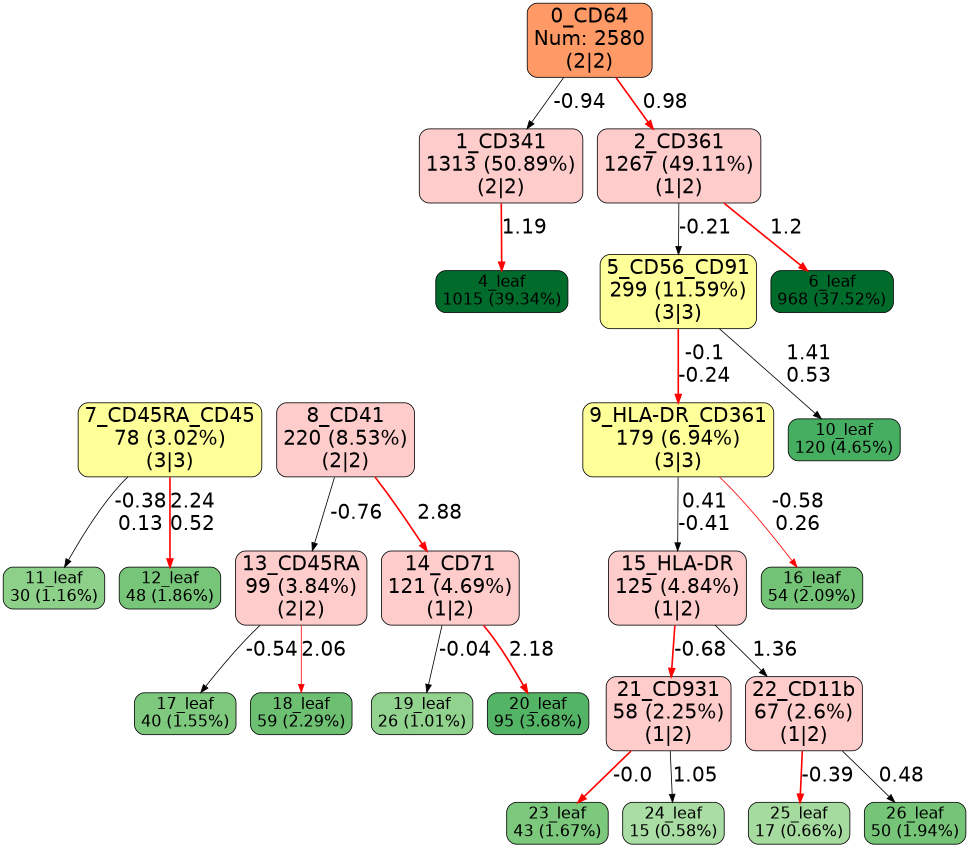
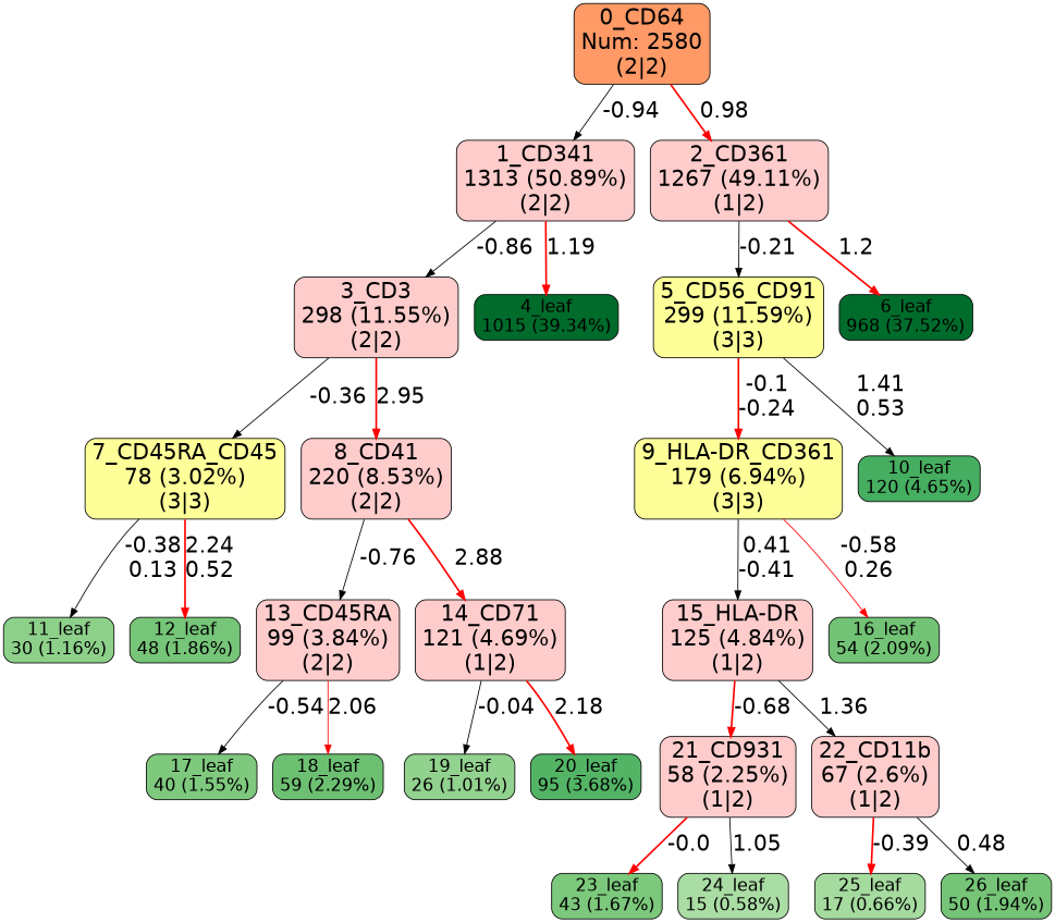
  digraph {
    node [color=black fillcolor="#ffccccff" fontname=helvetica fontsize=20 shape=box style="filled, rounded"]
    edge [color=black fontname=helvetica fontsize=25 labeldistance=3 style=solid]
    n1 [fillcolor="#ff9966ff" fontsize=25 label="0_CD64\nNum: 2580\n(2|2)"]
    n2 [fontsize=25 label="1_CD341\n1313 (50.89%)\n(2|2)"]
    n3 [fontsize=25 label="2_CD361\n1267 (49.11%)\n(1|2)"]
+   n4 [fontsize=25 label="3_CD3\n298 (11.55%)\n(2|2)"]
    n5 [fillcolor="#006b2b" label="4_leaf\n1015 (39.34%)\n"]
    n6 [fillcolor="#ffff99ff" fontsize=25 label="5_CD56_CD91\n299 (11.59%)\n(3|3)"]
    n7 [fillcolor="#006c2c" label="6_leaf\n968 (37.52%)\n"]
    n8 [fillcolor="#ffff99ff" fontsize=25 label="7_CD45RA_CD45\n78 (3.02%)\n(3|3)"]
    n9 [fontsize=25 label="8_CD41\n220 (8.53%)\n(2|2)"]
    n10 [fillcolor="#ffff99ff" fontsize=25 label="9_HLA-DR_CD361\n179 (6.94%)\n(3|3)"]
    n11 [fillcolor="#46ae60" label="10_leaf\n120 (4.65%)\n"]
    n12 [fillcolor="#8dd08a" label="11_leaf\n30 (1.16%)\n"]
    n13 [fillcolor="#76c578" label="12_leaf\n48 (1.86%)\n"]
    n14 [fontsize=25 label="13_CD45RA\n99 (3.84%)\n(2|2)"]
    n15 [fontsize=25 label="14_CD71\n121 (4.69%)\n(1|2)"]
    n16 [fontsize=25 label="15_HLA-DR\n125 (4.84%)\n(1|2)"]
    n17 [fillcolor="#72c375" label="16_leaf\n54 (2.09%)\n"]
    n18 [fillcolor="#7fc97f" label="17_leaf\n40 (1.55%)\n"]
    n19 [fillcolor="#6dc072" label="18_leaf\n59 (2.29%)\n"]
    n20 [fillcolor="#92d28f" label="19_leaf\n26 (1.01%)\n"]
    n21 [fillcolor="#53b466" label="20_leaf\n95 (3.68%)\n"]
    n22 [fontsize=25 label="21_CD931\n58 (2.25%)\n(1|2)"]
    n23 [fontsize=25 label="22_CD11b\n67 (2.6%)\n(1|2)"]
    n24 [fillcolor="#7cc87c" label="23_leaf\n43 (1.67%)\n"]
    n25 [fillcolor="#aadda4" label="24_leaf\n15 (0.58%)\n"]
    n26 [fillcolor="#a5db9f" label="25_leaf\n17 (0.66%)\n"]
    n27 [fillcolor="#75c477" label="26_leaf\n50 (1.94%)\n"]
    n1 -> n2 [label="-0.94\n"]
    n1 -> n3 [color=red label="0.98\n" style=bold]
+   n2 -> n4 [label="-0.86\n"]
    n2 -> n5 [color=red label="1.19\n" style=bold]
    n3 -> n6 [label="-0.21\n"]
    n3 -> n7 [color=red label="1.2\n" style=bold]
+   n4 -> n8 [label="-0.36\n"]
+   n4 -> n9 [color=red label="2.95\n" style=bold]
    n6 -> n10 [color=red label="-0.1\n-0.24\n" style=bold]
    n6 -> n11 [label="1.41\n0.53\n"]
    n8 -> n12 [label="-0.38\n0.13\n"]
    n8 -> n13 [color=red label="2.24\n0.52\n" style=bold]
    n9 -> n14 [label="-0.76\n"]
    n9 -> n15 [color=red label="2.88\n" style=bold]
    n10 -> n16 [label="0.41\n-0.41\n"]
    n10 -> n17 [color=red label="-0.58\n0.26\n"]
    n14 -> n18 [label="-0.54\n"]
    n14 -> n19 [color=red label="2.06\n"]
    n15 -> n20 [label="-0.04\n"]
    n15 -> n21 [color=red label="2.18\n" style=bold]
    n16 -> n22 [color=red label="-0.68\n" style=bold]
    n16 -> n23 [label="1.36\n"]
    n22 -> n24 [color=red label="-0.0\n" style=bold]
    n22 -> n25 [label="1.05\n"]
    n23 -> n26 [color=red label="-0.39\n" style=bold]
    n23 -> n27 [label="0.48\n"]
  }
